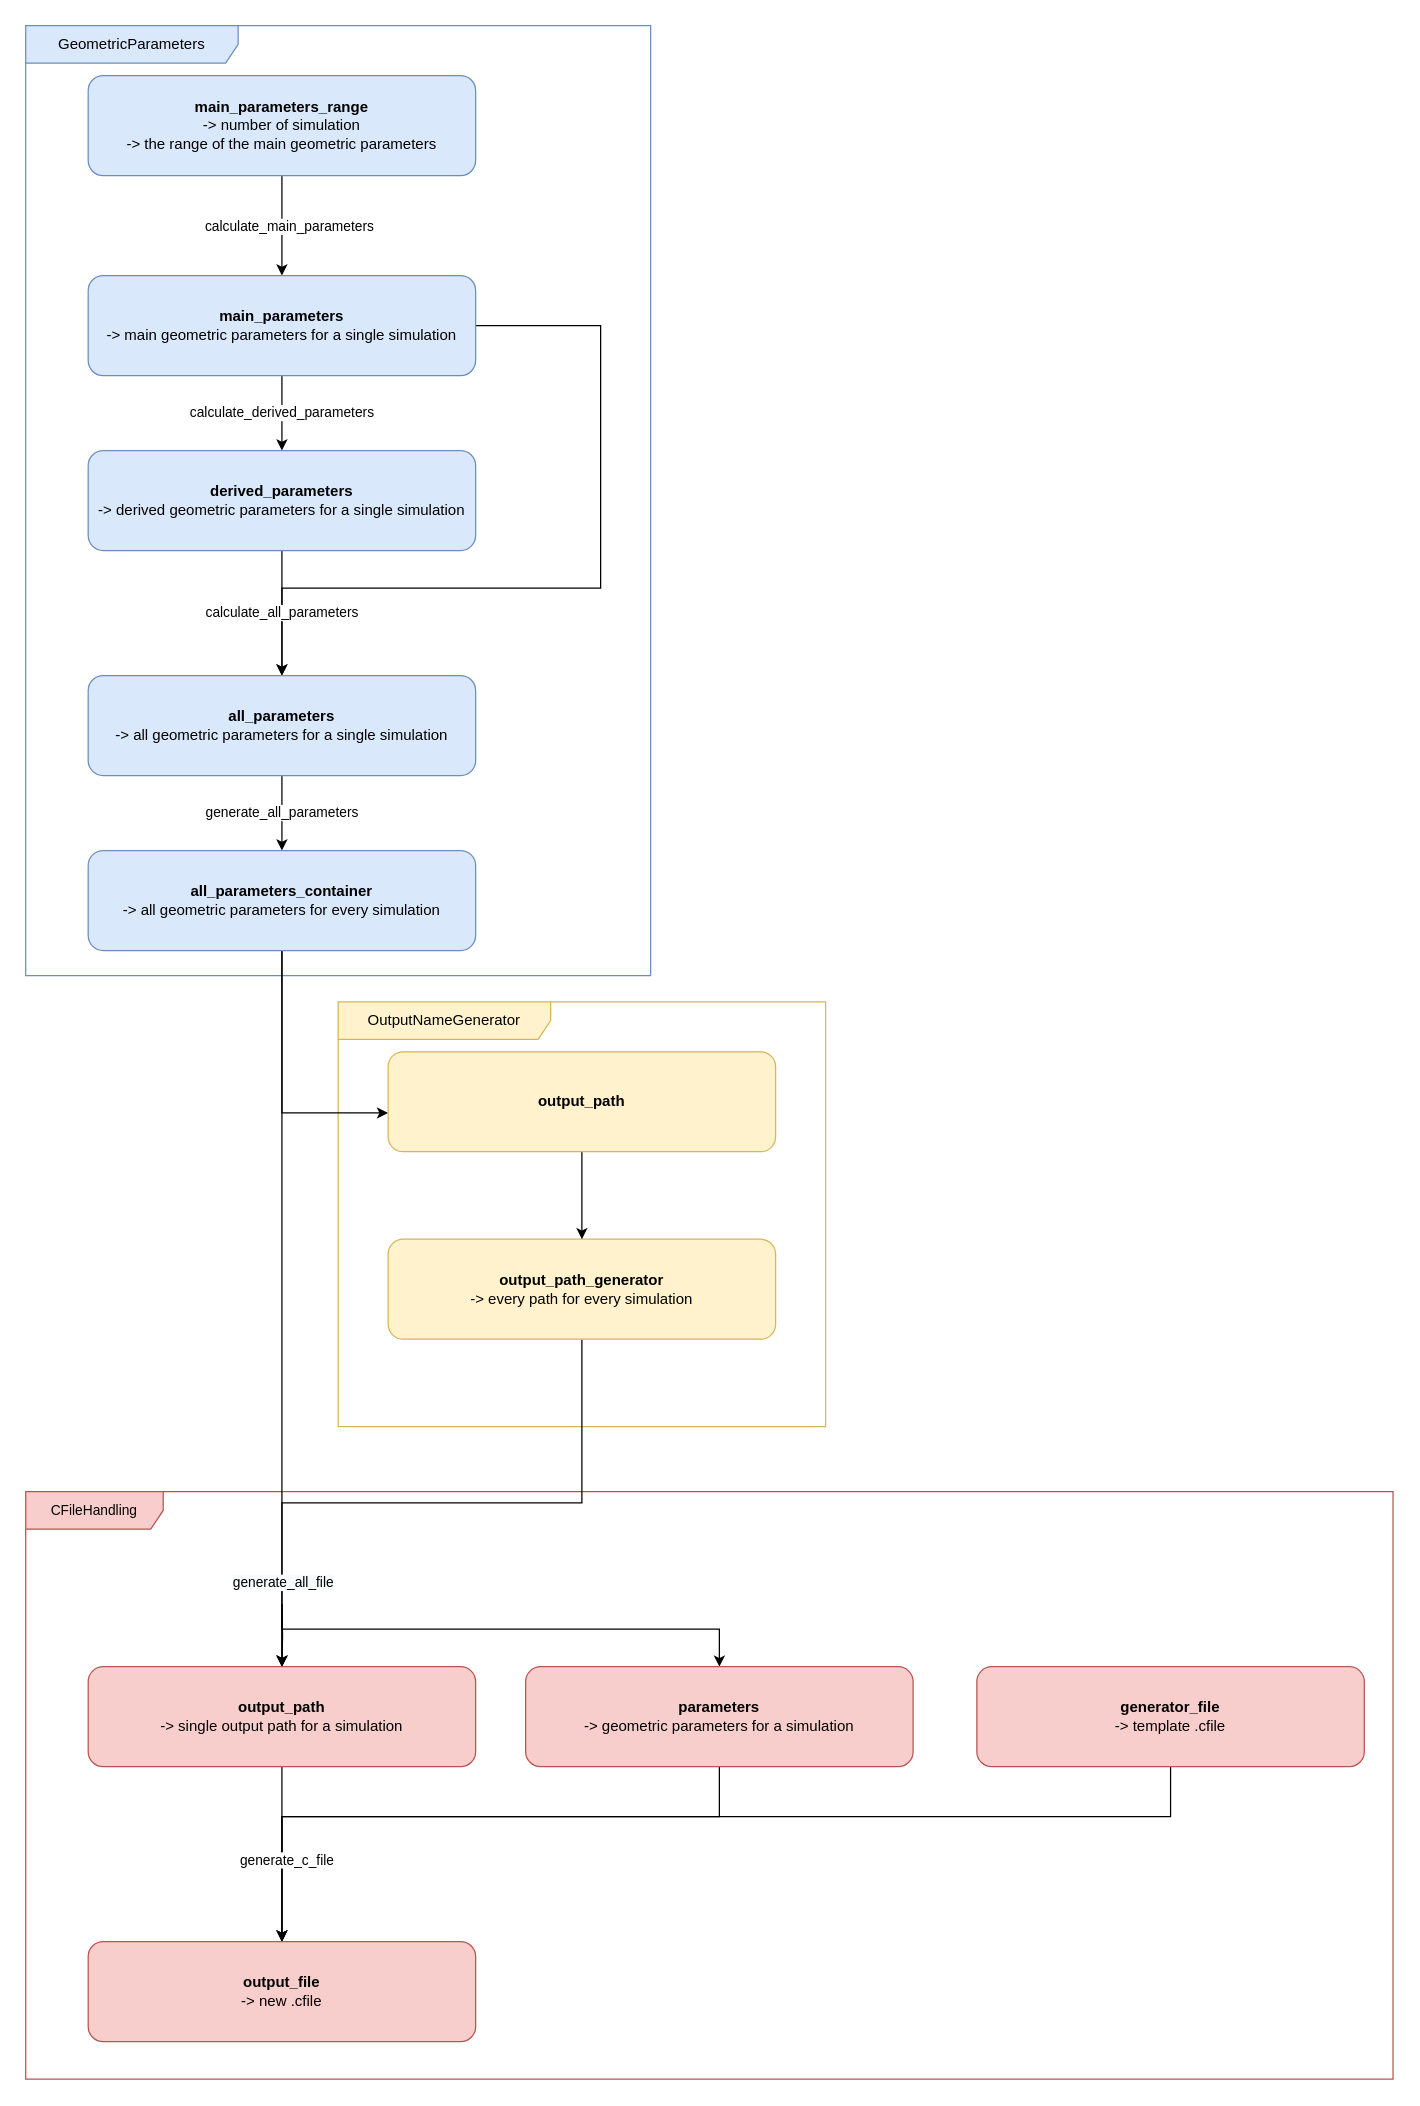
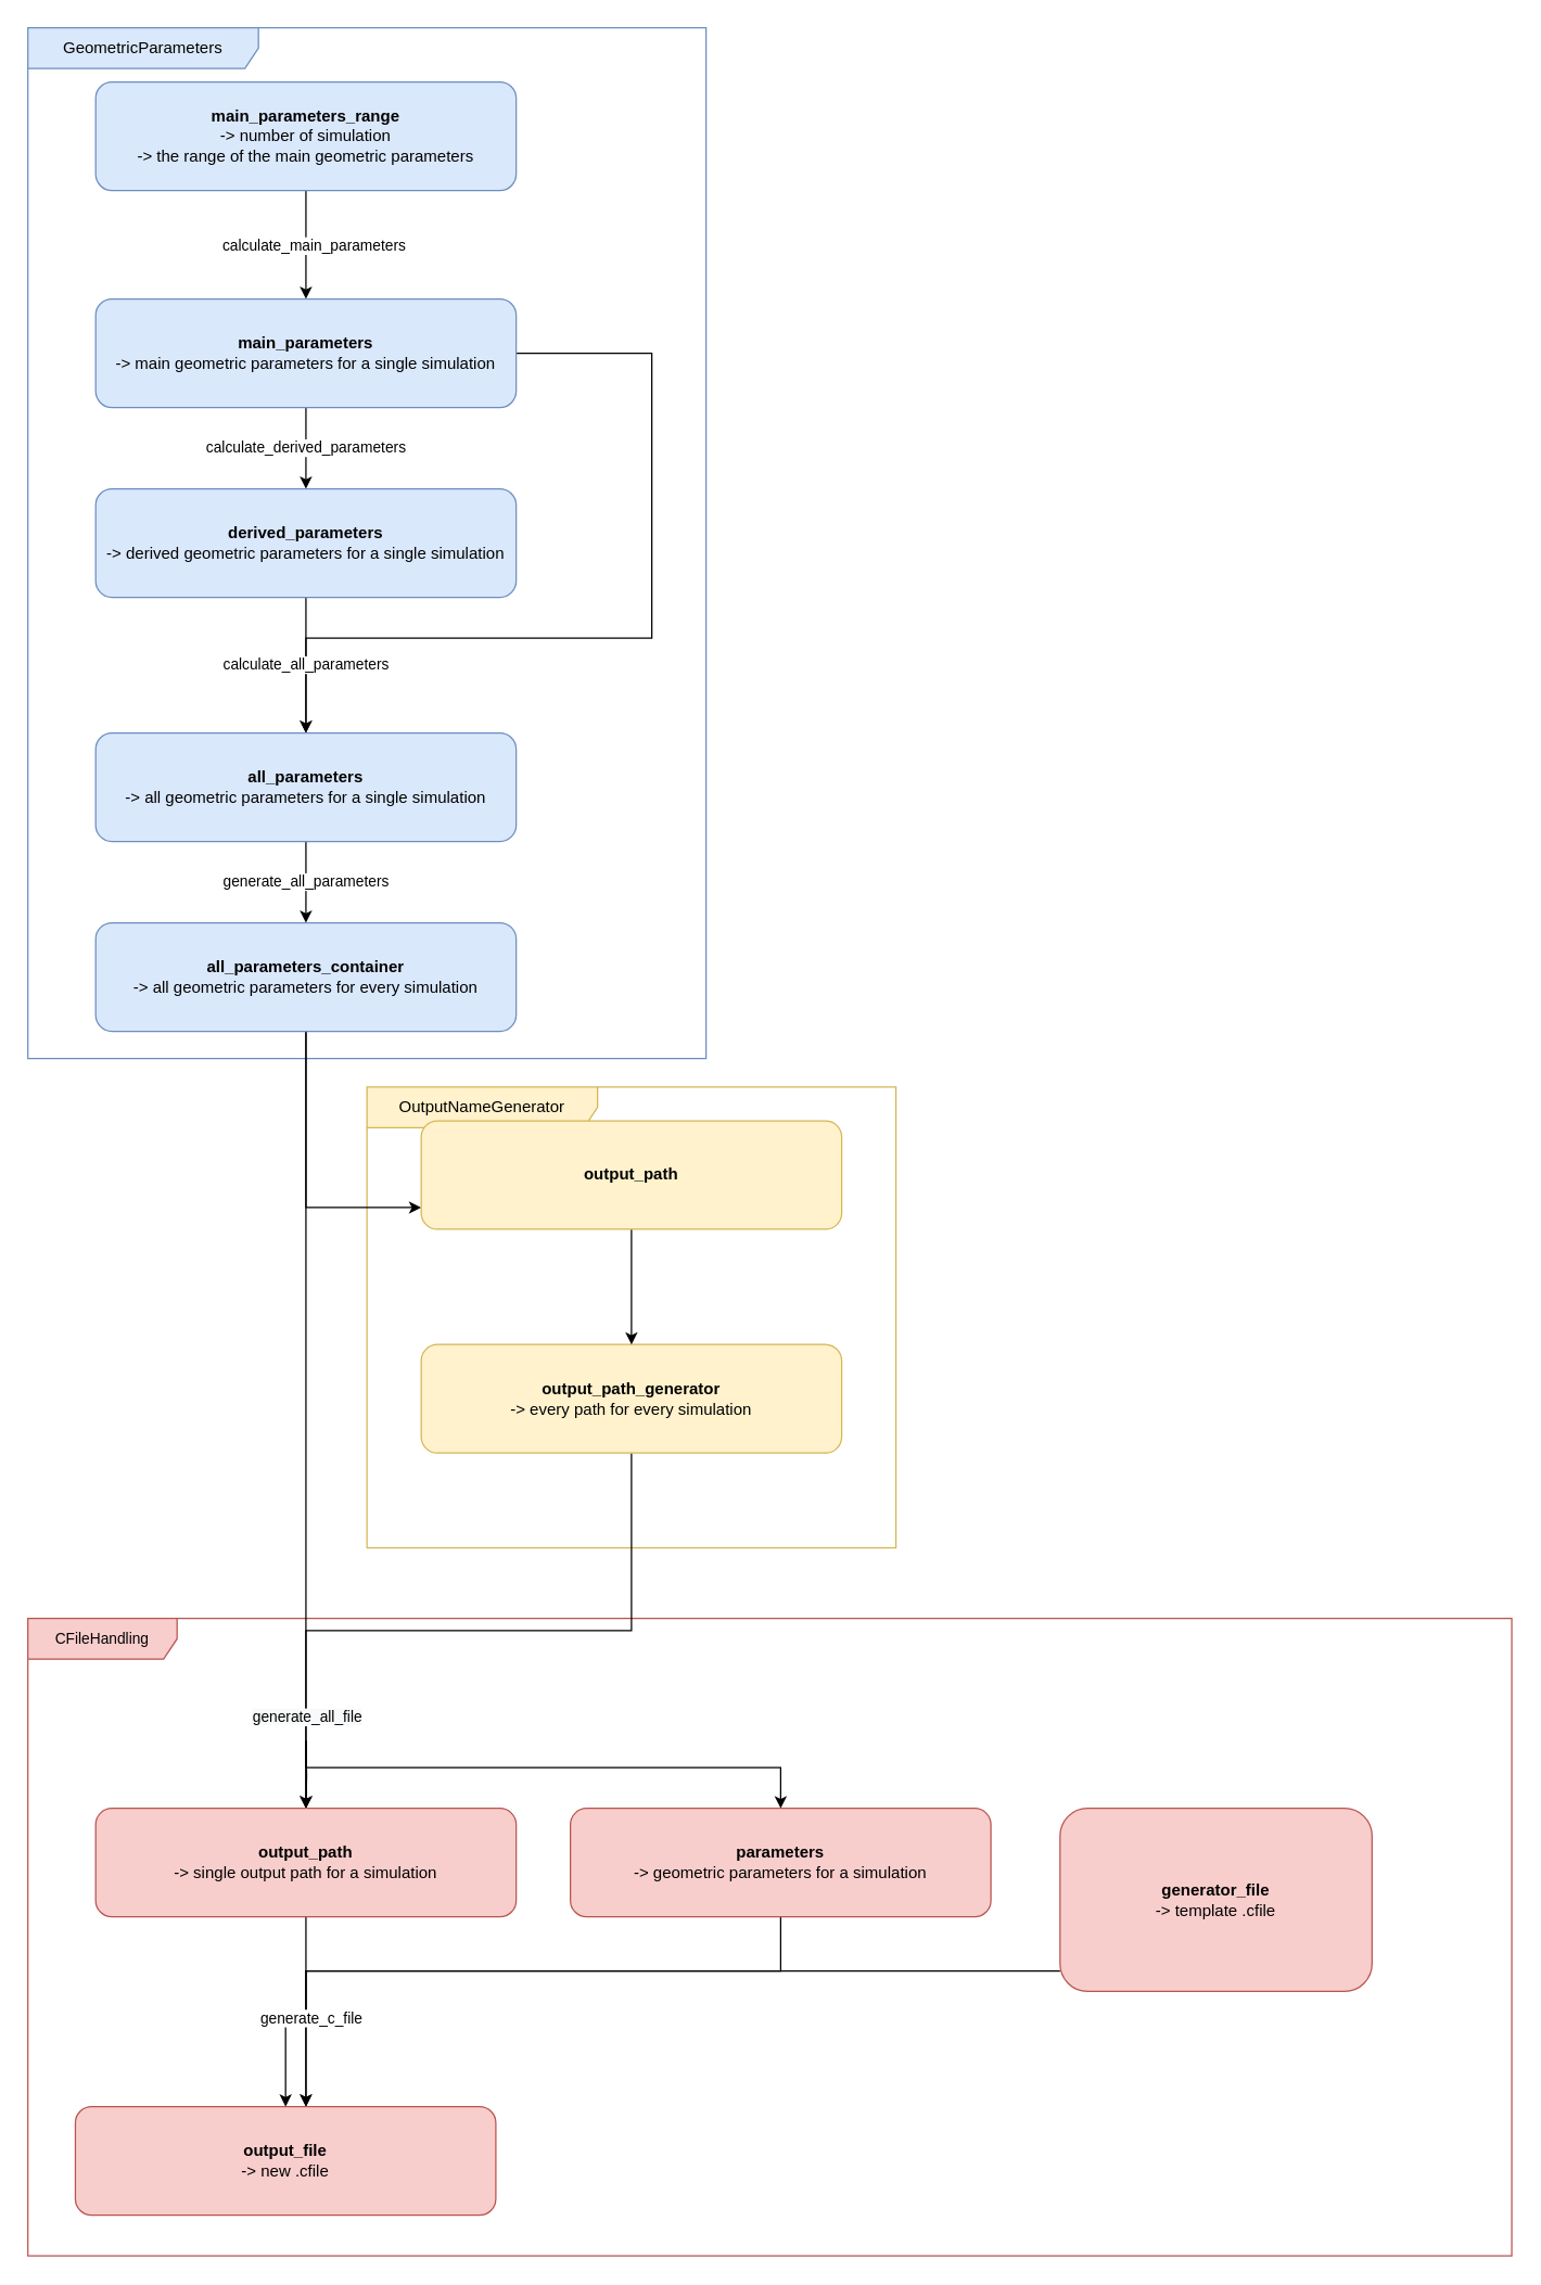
  <mxCell id="0" />
  <mxCell id="1" parent="0" />
  <mxCell id="2" value="CFileHandling" style="shape=umlFrame;whiteSpace=wrap;html=1;fontSize=11;width=110;height=30;fillColor=#f8cecc;strokeColor=#b85450;" vertex="1" parent="1"><mxGeometry x="20" y="1193" width="1094" height="470" as="geometry" /></mxCell>
  <mxCell id="3" value="OutputNameGenerator" style="shape=umlFrame;whiteSpace=wrap;html=1;fillColor=#fff2cc;strokeColor=#d6b656;width=170;height=30;" vertex="1" parent="1"><mxGeometry x="270" y="801" width="390" height="340" as="geometry" /></mxCell>
  <mxCell id="4" value="GeometricParameters" style="shape=umlFrame;whiteSpace=wrap;html=1;fillColor=#dae8fc;strokeColor=#6c8ebf;width=170;height=30;" vertex="1" parent="1"><mxGeometry x="20" y="20" width="500" height="760" as="geometry" /></mxCell>
  <mxCell id="5" style="edgeStyle=orthogonalEdgeStyle;rounded=0;orthogonalLoop=1;jettySize=auto;html=1;" edge="1" parent="1" source="7" target="10"><mxGeometry relative="1" as="geometry" /></mxCell>
  <mxCell id="6" value="calculate_main_parameters" style="edgeLabel;html=1;align=center;verticalAlign=middle;resizable=0;points=[];" vertex="1" connectable="0" parent="5"><mxGeometry x="-0.336" y="1" relative="1" as="geometry"><mxPoint x="4" y="13" as="offset" /></mxGeometry></mxCell>
  <mxCell id="7" value="&lt;b&gt;main_parameters_range&lt;/b&gt;&lt;br&gt;&lt;div&gt;&lt;span&gt;-&amp;gt; number of simulation&lt;/span&gt;&lt;/div&gt;&lt;div&gt;&lt;span&gt;-&amp;gt; the range of the main geometric parameters&lt;/span&gt;&lt;/div&gt;" style="rounded=1;whiteSpace=wrap;html=1;fillColor=#dae8fc;strokeColor=#6c8ebf;" vertex="1" parent="1"><mxGeometry x="70" y="60" width="310" height="80" as="geometry" /></mxCell>
  <mxCell id="8" value="calculate_derived_parameters" style="edgeStyle=orthogonalEdgeStyle;rounded=0;orthogonalLoop=1;jettySize=auto;html=1;" edge="1" parent="1" source="10" target="12"><mxGeometry relative="1" as="geometry"><Array as="points"><mxPoint x="225" y="320" /><mxPoint x="225" y="320" /></Array></mxGeometry></mxCell>
  <mxCell id="9" style="edgeStyle=orthogonalEdgeStyle;rounded=0;orthogonalLoop=1;jettySize=auto;html=1;" edge="1" parent="1" source="10" target="14"><mxGeometry relative="1" as="geometry"><Array as="points"><mxPoint x="480" y="260" /><mxPoint x="480" y="470" /><mxPoint x="225" y="470" /></Array></mxGeometry></mxCell>
  <mxCell id="10" value="&lt;b&gt;main_parameters&lt;br&gt;&lt;/b&gt;&lt;div&gt;&lt;span&gt;-&amp;gt; main geometric parameters for a single simulation&lt;/span&gt;&lt;/div&gt;" style="rounded=1;whiteSpace=wrap;html=1;fillColor=#dae8fc;strokeColor=#6c8ebf;" vertex="1" parent="1"><mxGeometry x="70" y="220" width="310" height="80" as="geometry" /></mxCell>
  <mxCell id="11" value="calculate_all_parameters" style="edgeStyle=orthogonalEdgeStyle;rounded=0;orthogonalLoop=1;jettySize=auto;html=1;" edge="1" parent="1" source="12" target="14"><mxGeometry relative="1" as="geometry" /></mxCell>
  <mxCell id="12" value="&lt;b&gt;derived_parameters&lt;/b&gt;&lt;div&gt;&lt;span&gt;-&amp;gt; derived geometric parameters for a single simulation&lt;/span&gt;&lt;/div&gt;" style="rounded=1;whiteSpace=wrap;html=1;fillColor=#dae8fc;strokeColor=#6c8ebf;" vertex="1" parent="1"><mxGeometry x="70" y="360" width="310" height="80" as="geometry" /></mxCell>
  <mxCell id="13" value="generate_all_parameters" style="edgeStyle=orthogonalEdgeStyle;rounded=0;orthogonalLoop=1;jettySize=auto;html=1;" edge="1" parent="1" source="14" target="17"><mxGeometry relative="1" as="geometry" /></mxCell>
  <mxCell id="14" value="&lt;b&gt;all_parameters&lt;/b&gt;&lt;br&gt;&lt;div&gt;&lt;span&gt;-&amp;gt; all geometric parameters for a single simulation&lt;/span&gt;&lt;/div&gt;" style="rounded=1;whiteSpace=wrap;html=1;fillColor=#dae8fc;strokeColor=#6c8ebf;" vertex="1" parent="1"><mxGeometry x="70" y="540" width="310" height="80" as="geometry" /></mxCell>
  <mxCell id="15" style="edgeStyle=orthogonalEdgeStyle;rounded=0;orthogonalLoop=1;jettySize=auto;html=1;" edge="1" parent="1" source="17" target="28"><mxGeometry relative="1" as="geometry" /></mxCell>
  <mxCell id="16" style="edgeStyle=orthogonalEdgeStyle;rounded=0;orthogonalLoop=1;jettySize=auto;html=1;fontSize=11;" edge="1" parent="1" source="17" target="22"><mxGeometry relative="1" as="geometry"><Array as="points"><mxPoint x="225" y="890" /></Array></mxGeometry></mxCell>
  <mxCell id="17" value="&lt;b&gt;all_parameters_container&lt;/b&gt;&lt;br&gt;&lt;div&gt;&lt;span&gt;-&amp;gt; all geometric parameters for every simulation&lt;/span&gt;&lt;/div&gt;" style="rounded=1;whiteSpace=wrap;html=1;fillColor=#dae8fc;strokeColor=#6c8ebf;" vertex="1" parent="1"><mxGeometry x="70" y="680" width="310" height="80" as="geometry" /></mxCell>
  <mxCell id="18" style="edgeStyle=orthogonalEdgeStyle;rounded=0;orthogonalLoop=1;jettySize=auto;html=1;" edge="1" parent="1" source="20" target="28"><mxGeometry relative="1" as="geometry" /></mxCell>
  <mxCell id="19" value="&lt;span style=&quot;background-color: rgb(248 , 249 , 250)&quot;&gt;&lt;font style=&quot;font-size: 11px&quot;&gt;generate_all_file&lt;/font&gt;&lt;/span&gt;" style="edgeLabel;html=1;align=center;verticalAlign=middle;resizable=0;points=[];" vertex="1" connectable="0" parent="18"><mxGeometry x="0.729" relative="1" as="geometry"><mxPoint as="offset" /></mxGeometry></mxCell>
  <mxCell id="20" value="&lt;b&gt;output_path_generator&lt;/b&gt;&lt;br&gt;&lt;div&gt;&lt;span&gt;-&amp;gt; every path for every simulation&lt;/span&gt;&lt;/div&gt;" style="rounded=1;whiteSpace=wrap;html=1;fillColor=#fff2cc;strokeColor=#d6b656;" vertex="1" parent="1"><mxGeometry x="310" y="991" width="310" height="80" as="geometry" /></mxCell>
  <mxCell id="21" style="edgeStyle=orthogonalEdgeStyle;rounded=0;orthogonalLoop=1;jettySize=auto;html=1;" edge="1" parent="1" source="22" target="20"><mxGeometry relative="1" as="geometry" /></mxCell>
- <mxCell id="22" value="&lt;b&gt;output_path&lt;br&gt;&lt;/b&gt;" style="rounded=1;whiteSpace=wrap;html=1;fillColor=#fff2cc;strokeColor=#d6b656;" vertex="1" parent="1"><mxGeometry x="310" y="841" width="310" height="80" as="geometry" /></mxCell>
+ <mxCell id="22" value="&lt;b&gt;output_path&lt;br&gt;&lt;/b&gt;" style="rounded=1;whiteSpace=wrap;html=1;fillColor=#fff2cc;strokeColor=#d6b656;" vertex="1" parent="1"><mxGeometry x="310" y="826" width="310" height="80" as="geometry" /></mxCell>
  <mxCell id="23" style="edgeStyle=orthogonalEdgeStyle;rounded=0;orthogonalLoop=1;jettySize=auto;html=1;" edge="1" parent="1" source="24" target="32"><mxGeometry relative="1" as="geometry"><Array as="points"><mxPoint x="936" y="1453" /><mxPoint x="225" y="1453" /></Array></mxGeometry></mxCell>
- <mxCell id="24" value="&lt;b&gt;generator_file&lt;/b&gt;&lt;br&gt;&lt;div&gt;&lt;span&gt;-&amp;gt; template .cfile&lt;/span&gt;&lt;/div&gt;" style="rounded=1;whiteSpace=wrap;html=1;fillColor=#f8cecc;strokeColor=#b85450;" vertex="1" parent="1"><mxGeometry x="781" y="1333" width="310" height="80" as="geometry" /></mxCell>
+ <mxCell id="24" value="&lt;b&gt;generator_file&lt;/b&gt;&lt;br&gt;&lt;div&gt;&lt;span&gt;-&amp;gt; template .cfile&lt;/span&gt;&lt;/div&gt;" style="rounded=1;whiteSpace=wrap;html=1;fillColor=#f8cecc;strokeColor=#b85450;" vertex="1" parent="1"><mxGeometry x="781" y="1333" width="230" height="135" as="geometry" /></mxCell>
  <mxCell id="25" style="edgeStyle=orthogonalEdgeStyle;rounded=0;orthogonalLoop=1;jettySize=auto;html=1;" edge="1" parent="1" target="28"><mxGeometry relative="1" as="geometry"><mxPoint x="225" y="1283" as="sourcePoint" /></mxGeometry></mxCell>
  <mxCell id="26" style="edgeStyle=orthogonalEdgeStyle;rounded=0;orthogonalLoop=1;jettySize=auto;html=1;" edge="1" parent="1" target="31"><mxGeometry relative="1" as="geometry"><mxPoint x="225" y="1283" as="sourcePoint" /><Array as="points"><mxPoint x="225" y="1303" /><mxPoint x="575" y="1303" /></Array></mxGeometry></mxCell>
  <mxCell id="27" style="edgeStyle=orthogonalEdgeStyle;rounded=0;orthogonalLoop=1;jettySize=auto;html=1;" edge="1" parent="1" source="28" target="32"><mxGeometry relative="1" as="geometry" /></mxCell>
  <mxCell id="28" value="&lt;b&gt;output_path&lt;/b&gt;&lt;br&gt;&lt;div&gt;&lt;span&gt;-&amp;gt; single output path for a simulation&lt;/span&gt;&lt;/div&gt;" style="rounded=1;whiteSpace=wrap;html=1;fillColor=#f8cecc;strokeColor=#b85450;" vertex="1" parent="1"><mxGeometry x="70" y="1333" width="310" height="80" as="geometry" /></mxCell>
  <mxCell id="29" style="edgeStyle=orthogonalEdgeStyle;rounded=0;orthogonalLoop=1;jettySize=auto;html=1;" edge="1" parent="1" source="31" target="32"><mxGeometry relative="1" as="geometry"><Array as="points"><mxPoint x="575" y="1453" /><mxPoint x="225" y="1453" /></Array></mxGeometry></mxCell>
  <mxCell id="30" value="generate_c_file" style="edgeLabel;html=1;align=center;verticalAlign=middle;resizable=0;points=[];" vertex="1" connectable="0" parent="29"><mxGeometry x="0.731" y="3" relative="1" as="geometry"><mxPoint as="offset" /></mxGeometry></mxCell>
  <mxCell id="31" value="&lt;b&gt;parameters&lt;/b&gt;&lt;br&gt;&lt;div&gt;&lt;span&gt;-&amp;gt; geometric parameters for a simulation&lt;/span&gt;&lt;/div&gt;" style="rounded=1;whiteSpace=wrap;html=1;fillColor=#f8cecc;strokeColor=#b85450;" vertex="1" parent="1"><mxGeometry x="420" y="1333" width="310" height="80" as="geometry" /></mxCell>
- <mxCell id="32" value="&lt;b&gt;output_file&lt;/b&gt;&lt;br&gt;&lt;div&gt;&lt;span&gt;-&amp;gt; new .cfile&lt;/span&gt;&lt;/div&gt;" style="rounded=1;whiteSpace=wrap;html=1;fillColor=#f8cecc;strokeColor=#b85450;" vertex="1" parent="1"><mxGeometry x="70" y="1553" width="310" height="80" as="geometry" /></mxCell>
+ <mxCell id="32" value="&lt;b&gt;output_file&lt;/b&gt;&lt;br&gt;&lt;div&gt;&lt;span&gt;-&amp;gt; new .cfile&lt;/span&gt;&lt;/div&gt;" style="rounded=1;whiteSpace=wrap;html=1;fillColor=#f8cecc;strokeColor=#b85450;" vertex="1" parent="1"><mxGeometry x="55" y="1553" width="310" height="80" as="geometry" /></mxCell>
